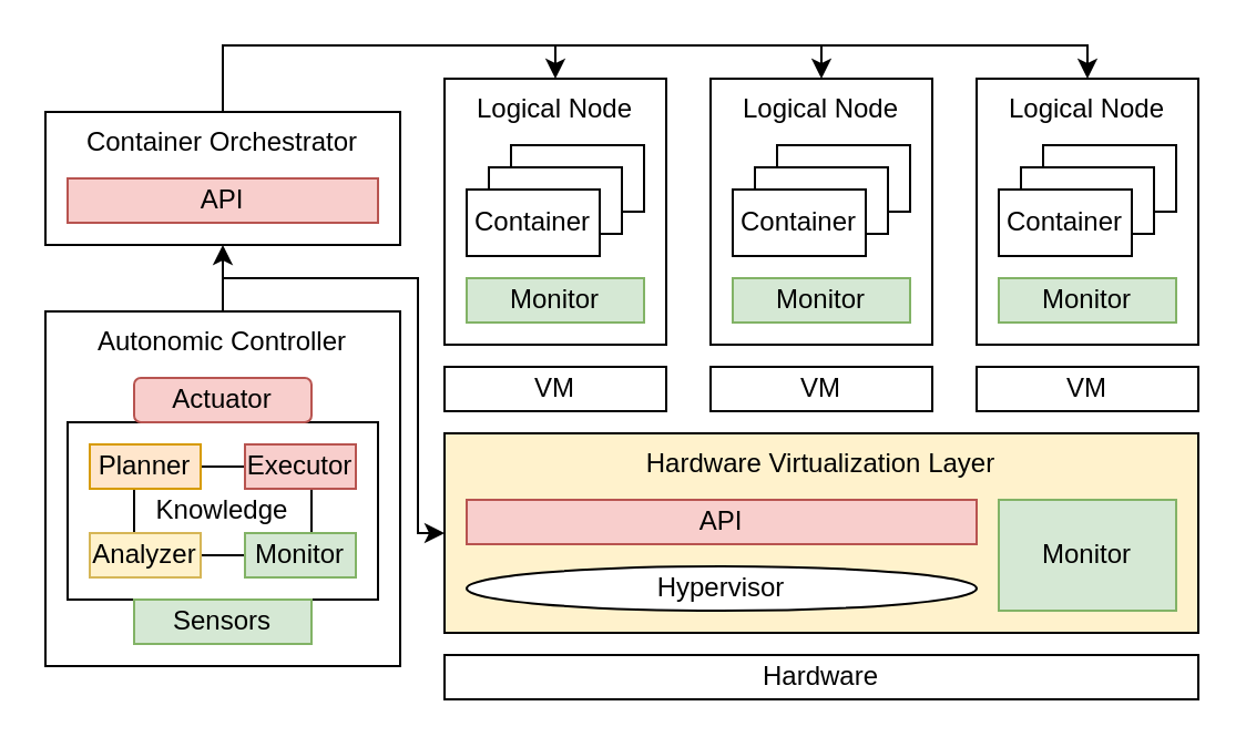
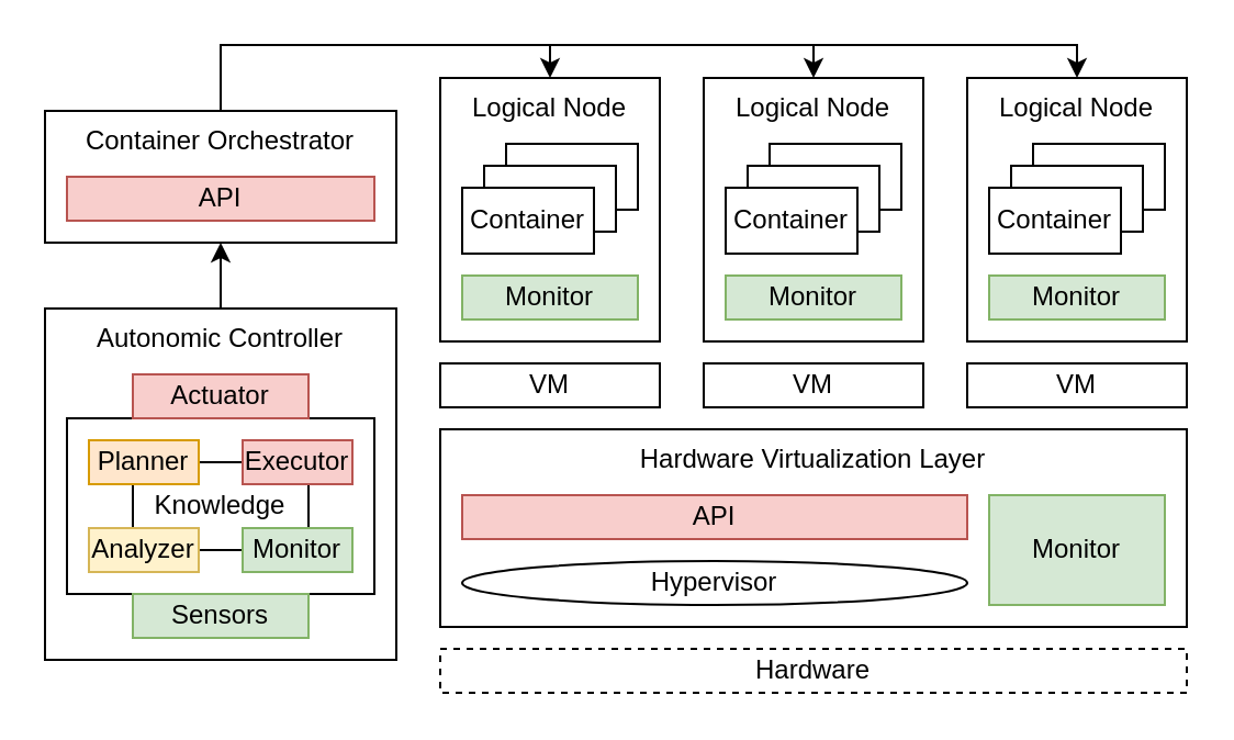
  <mxCell id="0" />
  <mxCell id="1" parent="0" />
  <mxCell id="2" value="Container Orchestrator" style="rounded=0;whiteSpace=wrap;html=1;verticalAlign=top;" parent="1" vertex="1"><mxGeometry x="20" y="50" width="160" height="60" as="geometry" /></mxCell>
- <mxCell id="3" style="edgeStyle=orthogonalEdgeStyle;rounded=0;jumpStyle=arc;orthogonalLoop=1;jettySize=auto;html=1;exitX=0.5;exitY=0;exitDx=0;exitDy=0;entryX=0;entryY=0.5;entryDx=0;entryDy=0;" parent="1" source="32" target="12" edge="1"><mxGeometry relative="1" as="geometry"><Array as="points"><mxPoint x="100" y="125" /><mxPoint x="188" y="125" /><mxPoint x="188" y="240" /></Array></mxGeometry></mxCell>
  <mxCell id="4" value="Logical Node" style="rounded=0;whiteSpace=wrap;html=1;verticalAlign=top;" parent="1" vertex="1"><mxGeometry x="200" y="35" width="100" height="120" as="geometry" /></mxCell>
  <mxCell id="5" value="" style="rounded=0;whiteSpace=wrap;html=1;" parent="1" vertex="1"><mxGeometry x="230" y="65" width="60" height="30" as="geometry" /></mxCell>
  <mxCell id="6" value="" style="rounded=0;whiteSpace=wrap;html=1;" parent="1" vertex="1"><mxGeometry x="220" y="75" width="60" height="30" as="geometry" /></mxCell>
- <mxCell id="7" value="Hardware" style="rounded=0;whiteSpace=wrap;html=1;" parent="1" vertex="1"><mxGeometry x="200" y="295" width="340" height="20" as="geometry" /></mxCell>
+ <mxCell id="7" value="Hardware" style="rounded=0;whiteSpace=wrap;html=1;dashed=1;" parent="1" vertex="1"><mxGeometry x="200" y="295" width="340" height="20" as="geometry" /></mxCell>
  <mxCell id="8" value="Container" style="rounded=0;whiteSpace=wrap;html=1;" parent="1" vertex="1"><mxGeometry x="210" y="85" width="60" height="30" as="geometry" /></mxCell>
  <mxCell id="9" value="Monitor" style="rounded=0;whiteSpace=wrap;html=1;fillColor=#d5e8d4;strokeColor=#82b366;" parent="1" vertex="1"><mxGeometry x="210" y="125" width="80" height="20" as="geometry" /></mxCell>
  <mxCell id="10" value="VM" style="rounded=0;whiteSpace=wrap;html=1;verticalAlign=middle;" parent="1" vertex="1"><mxGeometry x="200" y="165" width="100" height="20" as="geometry" /></mxCell>
  <mxCell id="11" value="VM" style="rounded=0;whiteSpace=wrap;html=1;verticalAlign=middle;" parent="1" vertex="1"><mxGeometry x="320" y="165" width="100" height="20" as="geometry" /></mxCell>
- <mxCell id="12" value="Hardware Virtualization Layer" style="rounded=0;whiteSpace=wrap;html=1;verticalAlign=top;fillColor=#fff2cc;" parent="1" vertex="1"><mxGeometry x="200" y="195" width="340" height="90" as="geometry" /></mxCell>
+ <mxCell id="12" value="Hardware Virtualization Layer" style="rounded=0;whiteSpace=wrap;html=1;verticalAlign=top;" parent="1" vertex="1"><mxGeometry x="200" y="195" width="340" height="90" as="geometry" /></mxCell>
  <mxCell id="13" style="edgeStyle=orthogonalEdgeStyle;rounded=0;jumpStyle=arc;orthogonalLoop=1;jettySize=auto;html=1;exitX=0.5;exitY=0;exitDx=0;exitDy=0;entryX=0.5;entryY=0;entryDx=0;entryDy=0;" parent="1" source="2" target="4" edge="1"><mxGeometry relative="1" as="geometry"><Array as="points"><mxPoint x="100" y="20" /><mxPoint x="250" y="20" /></Array></mxGeometry></mxCell>
  <mxCell id="14" style="edgeStyle=orthogonalEdgeStyle;rounded=0;jumpStyle=arc;orthogonalLoop=1;jettySize=auto;html=1;entryX=0.5;entryY=0;entryDx=0;entryDy=0;exitX=0.5;exitY=0;exitDx=0;exitDy=0;" parent="1" source="2" target="19" edge="1"><mxGeometry relative="1" as="geometry"><Array as="points"><mxPoint x="100" y="20" /><mxPoint x="370" y="20" /></Array><mxPoint x="140" y="35" as="sourcePoint" /><mxPoint x="374" y="40" as="targetPoint" /></mxGeometry></mxCell>
  <mxCell id="15" style="edgeStyle=orthogonalEdgeStyle;rounded=0;jumpStyle=arc;orthogonalLoop=1;jettySize=auto;html=1;exitX=0.5;exitY=0;exitDx=0;exitDy=0;entryX=0.5;entryY=0;entryDx=0;entryDy=0;" parent="1" source="2" target="24" edge="1"><mxGeometry relative="1" as="geometry"><Array as="points"><mxPoint x="100" y="20" /><mxPoint x="490" y="20" /></Array></mxGeometry></mxCell>
  <mxCell id="16" value="API" style="rounded=0;whiteSpace=wrap;html=1;fillColor=#f8cecc;strokeColor=#b85450;" parent="1" vertex="1"><mxGeometry x="30" y="80" width="140" height="20" as="geometry" /></mxCell>
  <mxCell id="17" value="Monitor" style="rounded=0;whiteSpace=wrap;html=1;fillColor=#d5e8d4;strokeColor=#82b366;" parent="1" vertex="1"><mxGeometry x="450" y="225" width="80" height="50" as="geometry" /></mxCell>
  <mxCell id="18" value="Hypervisor" style="ellipse;whiteSpace=wrap;html=1;" parent="1" vertex="1"><mxGeometry x="210" y="255" width="230" height="20" as="geometry" /></mxCell>
  <mxCell id="19" value="Logical Node" style="rounded=0;whiteSpace=wrap;html=1;verticalAlign=top;" parent="1" vertex="1"><mxGeometry x="320" y="35" width="100" height="120" as="geometry" /></mxCell>
  <mxCell id="20" value="" style="rounded=0;whiteSpace=wrap;html=1;" parent="1" vertex="1"><mxGeometry x="350" y="65" width="60" height="30" as="geometry" /></mxCell>
  <mxCell id="21" value="" style="rounded=0;whiteSpace=wrap;html=1;" parent="1" vertex="1"><mxGeometry x="340" y="75" width="60" height="30" as="geometry" /></mxCell>
  <mxCell id="22" value="Container" style="rounded=0;whiteSpace=wrap;html=1;" parent="1" vertex="1"><mxGeometry x="330" y="85" width="60" height="30" as="geometry" /></mxCell>
  <mxCell id="23" value="Monitor" style="rounded=0;whiteSpace=wrap;html=1;fillColor=#d5e8d4;strokeColor=#82b366;" parent="1" vertex="1"><mxGeometry x="330" y="125" width="80" height="20" as="geometry" /></mxCell>
  <mxCell id="24" value="Logical Node" style="rounded=0;whiteSpace=wrap;html=1;verticalAlign=top;" parent="1" vertex="1"><mxGeometry x="440" y="35" width="100" height="120" as="geometry" /></mxCell>
  <mxCell id="25" value="" style="rounded=0;whiteSpace=wrap;html=1;" parent="1" vertex="1"><mxGeometry x="470" y="65" width="60" height="30" as="geometry" /></mxCell>
  <mxCell id="26" value="" style="rounded=0;whiteSpace=wrap;html=1;" parent="1" vertex="1"><mxGeometry x="460" y="75" width="60" height="30" as="geometry" /></mxCell>
  <mxCell id="27" value="Container" style="rounded=0;whiteSpace=wrap;html=1;" parent="1" vertex="1"><mxGeometry x="450" y="85" width="60" height="30" as="geometry" /></mxCell>
  <mxCell id="28" value="Monitor" style="rounded=0;whiteSpace=wrap;html=1;fillColor=#d5e8d4;strokeColor=#82b366;" parent="1" vertex="1"><mxGeometry x="450" y="125" width="80" height="20" as="geometry" /></mxCell>
  <mxCell id="29" value="VM" style="rounded=0;whiteSpace=wrap;html=1;verticalAlign=middle;" parent="1" vertex="1"><mxGeometry x="440" y="165" width="100" height="20" as="geometry" /></mxCell>
  <mxCell id="30" value="API" style="rounded=0;whiteSpace=wrap;html=1;fillColor=#f8cecc;strokeColor=#b85450;" parent="1" vertex="1"><mxGeometry x="210" y="225" width="230" height="20" as="geometry" /></mxCell>
  <mxCell id="31" style="edgeStyle=orthogonalEdgeStyle;rounded=0;orthogonalLoop=1;jettySize=auto;html=1;exitX=0.5;exitY=0;exitDx=0;exitDy=0;entryX=0.5;entryY=1;entryDx=0;entryDy=0;" parent="1" source="32" target="2" edge="1"><mxGeometry relative="1" as="geometry" /></mxCell>
  <mxCell id="32" value="Autonomic Controller" style="rounded=0;whiteSpace=wrap;html=1;verticalAlign=top;" parent="1" vertex="1"><mxGeometry x="20" y="140" width="160" height="160" as="geometry" /></mxCell>
  <mxCell id="33" value="" style="rounded=0;whiteSpace=wrap;html=1;" parent="1" vertex="1"><mxGeometry x="30" y="190" width="140" height="80" as="geometry" /></mxCell>
  <mxCell id="34" value="Knowledge" style="rounded=0;whiteSpace=wrap;html=1;" parent="1" vertex="1"><mxGeometry x="60" y="210" width="80" height="40" as="geometry" /></mxCell>
  <mxCell id="35" value="Monitor" style="rounded=0;whiteSpace=wrap;html=1;fillColor=#d5e8d4;strokeColor=#82b366;" parent="1" vertex="1"><mxGeometry x="110" y="240" width="50" height="20" as="geometry" /></mxCell>
  <mxCell id="36" value="Executor" style="rounded=0;whiteSpace=wrap;html=1;fillColor=#f8cecc;strokeColor=#b85450;" parent="1" vertex="1"><mxGeometry x="110" y="200" width="50" height="20" as="geometry" /></mxCell>
  <mxCell id="37" value="Analyzer" style="rounded=0;whiteSpace=wrap;html=1;fillColor=#fff2cc;strokeColor=#d6b656;" parent="1" vertex="1"><mxGeometry x="40" y="240" width="50" height="20" as="geometry" /></mxCell>
  <mxCell id="38" value="Planner" style="rounded=0;whiteSpace=wrap;html=1;fillColor=#ffe6cc;strokeColor=#d79b00;" parent="1" vertex="1"><mxGeometry x="40" y="200" width="50" height="20" as="geometry" /></mxCell>
  <mxCell id="39" value="Sensors" style="rounded=0;whiteSpace=wrap;html=1;fillColor=#d5e8d4;strokeColor=#82b366;" parent="1" vertex="1"><mxGeometry x="60" y="270" width="80" height="20" as="geometry" /></mxCell>
- <mxCell id="40" value="Actuator" style="whiteSpace=wrap;html=1;fillColor=#f8cecc;strokeColor=#b85450;rounded=1;" parent="1" vertex="1"><mxGeometry x="60" y="170" width="80" height="20" as="geometry" /></mxCell>
+ <mxCell id="40" value="Actuator" style="rounded=0;whiteSpace=wrap;html=1;fillColor=#f8cecc;strokeColor=#b85450;" parent="1" vertex="1"><mxGeometry x="60" y="170" width="80" height="20" as="geometry" /></mxCell>
